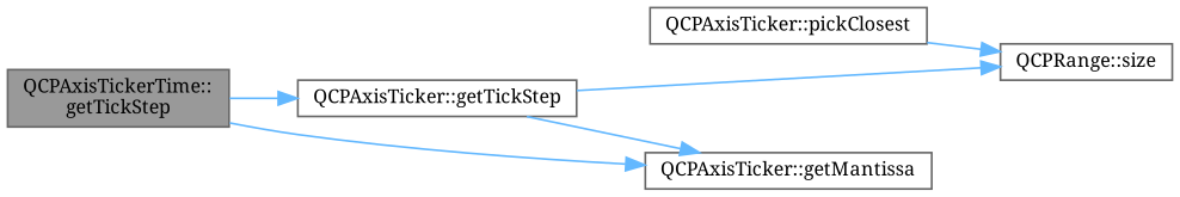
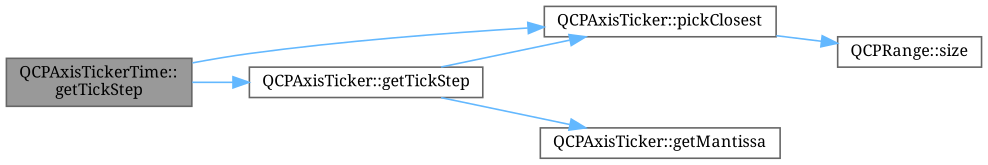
  digraph {
    fontname="Noto Serif"
    rankdir=LR
    node [color=grey40 fillcolor=white fontname="Noto Serif" fontsize=10 shape=box style=filled]
    edge [color=steelblue1 fontname="Noto Serif" fontsize=10 labelfontname=Helvetica labelfontsize=10 style=solid]
    n1 [color=gray40 fillcolor=grey60 fontcolor=black height=0.2 label="QCPAxisTickerTime::\lgetTickStep" width=0.4]
    n2 [height=0.2 label="QCPAxisTicker::getTickStep" width=0.4]
    n3 [height=0.2 label="QCPAxisTicker::pickClosest" width=0.4]
    n4 [height=0.2 label="QCPAxisTicker::getMantissa" width=0.4]
    n5 [height=0.2 label="QCPRange::size" width=0.4]
    n1 -> n2
-   n1 -> n4
-   n2 -> n5
+   n1 -> n3
+   n2 -> n3
    n2 -> n4
    n3 -> n5
  }
